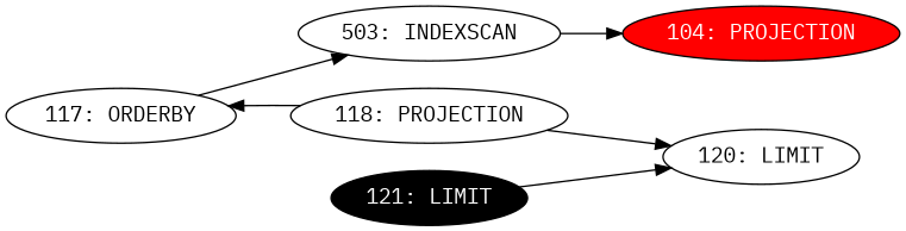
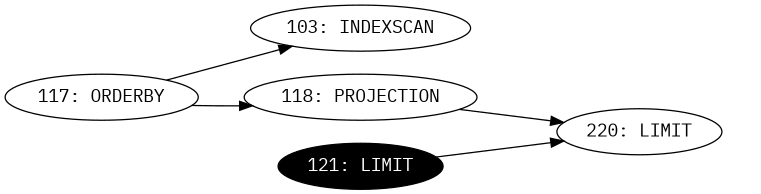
  digraph {
    fontname="IBM Plex Mono"
    rankdir=LR
    node [fontname="IBM Plex Mono"]
    edge [fontname="IBM Plex Mono"]
-   n1 [label="503: INDEXSCAN"]
-   n2 [fillcolor=red fontcolor=white label="104: PROJECTION" style=filled]
+   n1 [label="103: INDEXSCAN"]
    n3 [label="117: ORDERBY"]
    n4 [label="118: PROJECTION"]
-   n5 [label="120: LIMIT"]
+   n5 [label="220: LIMIT"]
    n6 [fillcolor=black fontcolor=white label="121: LIMIT" style=filled]
-   n1 -> n2
    n3 -> n1
-   n4 -> n3
+   n3 -> n4
    n4 -> n5
    n6 -> n5
  }
